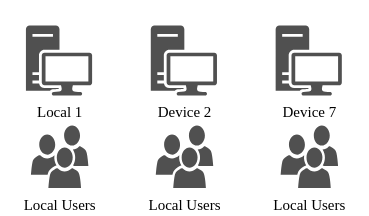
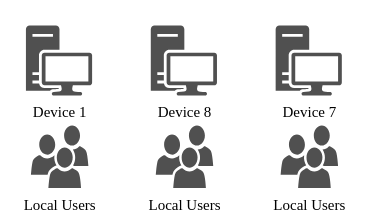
  <mxCell id="0" />
  <mxCell id="1" parent="0" />
- <mxCell id="2" value="Local 1" style="sketch=0;pointerEvents=1;shadow=0;dashed=0;html=1;strokeColor=none;fillColor=#505050;labelPosition=center;verticalLabelPosition=bottom;verticalAlign=top;outlineConnect=0;align=center;shape=mxgraph.office.devices.workstation;fontFamily=JetBrains Mono;" vertex="1" parent="1"><mxGeometry x="20" y="20" width="53" height="56" as="geometry" /></mxCell>
+ <mxCell id="2" value="Device 1" style="sketch=0;pointerEvents=1;shadow=0;dashed=0;html=1;strokeColor=none;fillColor=#505050;labelPosition=center;verticalLabelPosition=bottom;verticalAlign=top;outlineConnect=0;align=center;shape=mxgraph.office.devices.workstation;fontFamily=JetBrains Mono;" vertex="1" parent="1"><mxGeometry x="20" y="20" width="53" height="56" as="geometry" /></mxCell>
  <mxCell id="3" value="Local Users" style="sketch=0;pointerEvents=1;shadow=0;dashed=0;html=1;strokeColor=none;fillColor=#505050;labelPosition=center;verticalLabelPosition=bottom;verticalAlign=top;outlineConnect=0;align=center;shape=mxgraph.office.users.users;fontFamily=JetBrains Mono;" vertex="1" parent="1"><mxGeometry x="24" y="100" width="46" height="50" as="geometry" /></mxCell>
- <mxCell id="4" value="Device 2" style="sketch=0;pointerEvents=1;shadow=0;dashed=0;html=1;strokeColor=none;fillColor=#505050;labelPosition=center;verticalLabelPosition=bottom;verticalAlign=top;outlineConnect=0;align=center;shape=mxgraph.office.devices.workstation;fontFamily=JetBrains Mono;" vertex="1" parent="1"><mxGeometry x="120" y="20" width="53" height="56" as="geometry" /></mxCell>
+ <mxCell id="4" value="Device 8" style="sketch=0;pointerEvents=1;shadow=0;dashed=0;html=1;strokeColor=none;fillColor=#505050;labelPosition=center;verticalLabelPosition=bottom;verticalAlign=top;outlineConnect=0;align=center;shape=mxgraph.office.devices.workstation;fontFamily=JetBrains Mono;" vertex="1" parent="1"><mxGeometry x="120" y="20" width="53" height="56" as="geometry" /></mxCell>
  <mxCell id="5" value="Local Users" style="sketch=0;pointerEvents=1;shadow=0;dashed=0;html=1;strokeColor=none;fillColor=#505050;labelPosition=center;verticalLabelPosition=bottom;verticalAlign=top;outlineConnect=0;align=center;shape=mxgraph.office.users.users;fontFamily=JetBrains Mono;" vertex="1" parent="1"><mxGeometry x="124" y="100" width="46" height="50" as="geometry" /></mxCell>
  <mxCell id="6" value="Device 7" style="sketch=0;pointerEvents=1;shadow=0;dashed=0;html=1;strokeColor=none;fillColor=#505050;labelPosition=center;verticalLabelPosition=bottom;verticalAlign=top;outlineConnect=0;align=center;shape=mxgraph.office.devices.workstation;fontFamily=JetBrains Mono;" vertex="1" parent="1"><mxGeometry x="220" y="20" width="53" height="56" as="geometry" /></mxCell>
  <mxCell id="7" value="Local Users" style="sketch=0;pointerEvents=1;shadow=0;dashed=0;html=1;strokeColor=none;fillColor=#505050;labelPosition=center;verticalLabelPosition=bottom;verticalAlign=top;outlineConnect=0;align=center;shape=mxgraph.office.users.users;fontFamily=JetBrains Mono;" vertex="1" parent="1"><mxGeometry x="224" y="100" width="46" height="50" as="geometry" /></mxCell>
